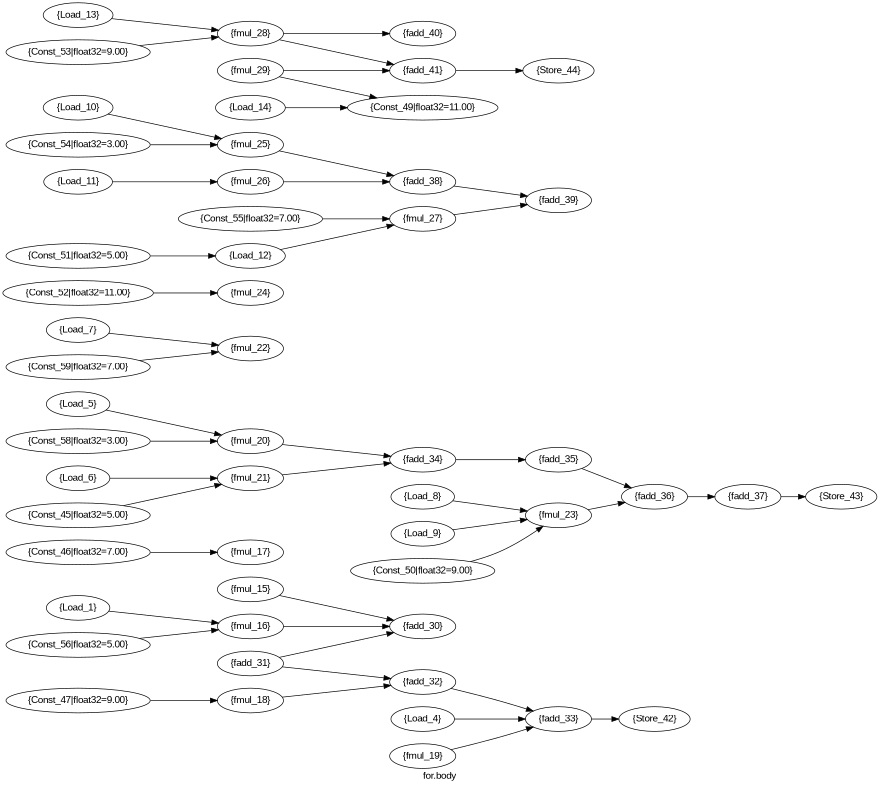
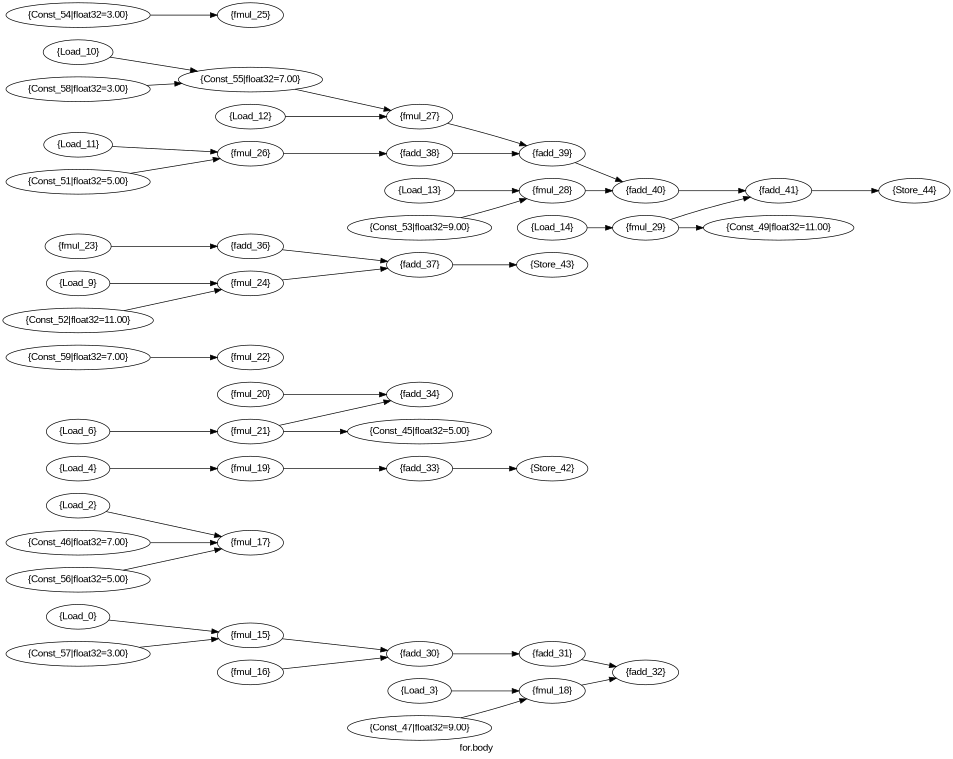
  strict digraph {
    fontname="Liberation Sans"
    label="for.body"
    rankdir=LR
    node [fontname="Liberation Sans" opcode=INPUT]
    edge [driver=outPinA fontname="Liberation Sans" load=inPinA]
+   n1 [label="{Load_0}"]
    n2 [label="{fmul_15}" opcode=FMUL]
    n3 [label="{fadd_30}" opcode=FADD]
-   n4 [label="{Load_1}"]
    n5 [label="{fmul_16}" opcode=FMUL]
+   n6 [label="{Load_2}"]
    n7 [label="{fmul_17}" opcode=FMUL]
+   n8 [label="{Load_3}"]
    n9 [label="{fmul_18}" opcode=FMUL]
    n10 [label="{fadd_32}" opcode=FADD]
    n11 [label="{Load_4}"]
    n12 [label="{fmul_19}" opcode=FMUL]
    n13 [label="{fadd_33}" opcode=FADD]
-   n14 [label="{Load_5}"]
    n15 [label="{fmul_20}" opcode=FMUL]
    n16 [label="{fadd_34}" opcode=FADD]
    n17 [label="{Load_6}"]
    n18 [label="{fmul_21}" opcode=FMUL]
-   n19 [label="{Load_7}"]
    n20 [label="{fmul_22}" opcode=FMUL]
-   n21 [label="{Load_8}"]
    n22 [label="{fmul_23}" opcode=FMUL]
    n23 [label="{fadd_36}" opcode=FADD]
    n24 [label="{Load_9}"]
    n25 [label="{fmul_24}" opcode=FMUL]
    n26 [label="{fadd_37}" opcode=FADD]
    n27 [label="{Load_10}"]
    n28 [label="{fmul_25}" opcode=FMUL]
    n29 [label="{fadd_38}" opcode=FADD]
    n30 [label="{Load_11}"]
    n31 [label="{fmul_26}" opcode=FMUL]
    n32 [label="{Load_12}"]
    n33 [label="{fmul_27}" opcode=FMUL]
    n34 [label="{fadd_39}" opcode=FADD]
    n35 [label="{Load_13}"]
    n36 [label="{fmul_28}" opcode=FMUL]
    n37 [label="{fadd_40}" opcode=FADD]
    n38 [label="{Load_14}"]
    n39 [label="{fmul_29}" opcode=FMUL]
    n40 [label="{fadd_41}" opcode=FADD]
    n41 [constVal=1 float32=11.00 label="{Const_49|float32=11.00}" opcode=CONST]
    n42 [label="{fadd_31}" opcode=FADD]
    n43 [label="{Store_42}" opcode=OUTPUT]
-   n44 [label="{fadd_35}" opcode=FADD]
    n45 [label="{Store_43}" opcode=OUTPUT]
    n46 [label="{Store_44}" opcode=OUTPUT]
    n47 [constVal=1 float32=5.00 label="{Const_45|float32=5.00}" opcode=CONST]
    n48 [constVal=1 float32=7.00 label="{Const_46|float32=7.00}" opcode=CONST]
    n49 [constVal=1 float32=9.00 label="{Const_47|float32=9.00}" opcode=CONST]
-   n50 [constVal=1 float32=9.00 label="{Const_50|float32=9.00}" opcode=CONST]
    n51 [constVal=1 float32=5.00 label="{Const_51|float32=5.00}" opcode=CONST]
    n52 [constVal=1 float32=11.00 label="{Const_52|float32=11.00}" opcode=CONST]
    n53 [constVal=1 float32=9.00 label="{Const_53|float32=9.00}" opcode=CONST]
    n54 [constVal=1 float32=3.00 label="{Const_54|float32=3.00}" opcode=CONST]
    n55 [constVal=1 float32=7.00 label="{Const_55|float32=7.00}" opcode=CONST]
    n56 [constVal=1 float32=5.00 label="{Const_56|float32=5.00}" opcode=CONST]
+   n57 [constVal=1 float32=3.00 label="{Const_57|float32=3.00}" opcode=CONST]
    n58 [constVal=1 float32=3.00 label="{Const_58|float32=3.00}" opcode=CONST]
    n59 [constVal=1 float32=7.00 label="{Const_59|float32=7.00}" opcode=CONST]
+   n1 -> n2
    n2 -> n3
-   n42 -> n3 [load=inPinB]
-   n4 -> n5
+   n3 -> n42 [load=inPinB]
    n5 -> n3 [load=inPinB]
+   n6 -> n7
+   n8 -> n9
    n9 -> n10
-   n10 -> n13 [load=inPinB]
-   n11 -> n13
+   n11 -> n12
    n12 -> n13
    n13 -> n43
-   n14 -> n15
    n15 -> n16
-   n16 -> n44 [load=inPinB]
    n17 -> n18
    n18 -> n16 [load=inPinB]
-   n19 -> n20
-   n21 -> n22
    n22 -> n23
    n23 -> n26 [load=inPinB]
-   n24 -> n22
+   n24 -> n25
+   n25 -> n26
    n26 -> n45
-   n27 -> n28
-   n28 -> n29
+   n27 -> n55
    n29 -> n34 [load=inPinB]
    n30 -> n31
    n31 -> n29 [load=inPinB]
    n32 -> n33
    n33 -> n34
+   n34 -> n37 [load=inPinB]
    n35 -> n36
    n36 -> n37
-   n36 -> n40 [load=inPinB]
-   n38 -> n41
+   n37 -> n40 [load=inPinB]
+   n38 -> n39
    n39 -> n40
    n39 -> n41 [load=inPinB]
    n40 -> n46
    n42 -> n10 [load=inPinB]
-   n44 -> n23 [load=inPinB]
-   n47 -> n18 [load=inPinB]
+   n18 -> n47 [load=inPinB]
    n48 -> n7 [load=inPinB]
    n49 -> n9 [load=inPinB]
-   n50 -> n22 [load=inPinB]
-   n51 -> n32 [load=inPinB]
+   n51 -> n31 [load=inPinB]
    n52 -> n25 [load=inPinB]
    n53 -> n36 [load=inPinB]
    n54 -> n28 [load=inPinB]
    n55 -> n33 [load=inPinB]
-   n56 -> n5 [load=inPinB]
-   n58 -> n15 [load=inPinB]
+   n56 -> n7 [load=inPinB]
+   n57 -> n2 [load=inPinB]
+   n58 -> n55 [load=inPinB]
    n59 -> n20 [load=inPinB]
  }
